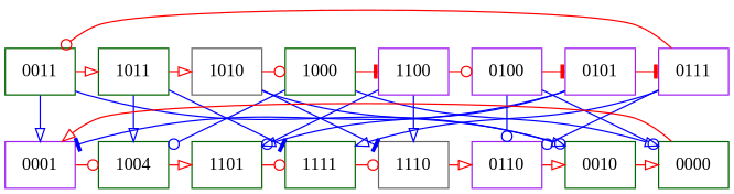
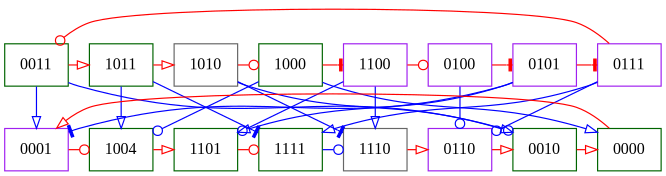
  digraph {
    fontname="Liberation Serif"
    node [color=darkgreen fontname="Liberation Serif" shape=box]
    edge [arrowhead=onormal color=red fontname="Liberation Serif"]
    0011
    0100 [color=purple]
    0101 [color=purple]
    0111 [color=purple]
    1000
    1010 [color=gray40]
    1011
    1100 [color=purple]
    0000
    0001 [color=purple]
    0010
    0110 [color=purple]
    n13 [label=1004]
    1101
    1110 [color=gray40]
    1111
    subgraph sub_1 {
      rank=same
      0011
      0100
      0101
      0111
      1000
      1010
      1011
      1100
    }
    subgraph sub_2 {
      rank=same
      0000
      0001
      0010
      0110
      n13
      1101
      1110
      1111
    }
    0011 -> 1011
    0011 -> 0001 [color=blue]
    0011 -> 0010 [arrowhead=odot color=blue]
    0100 -> 0101 [arrowhead=tee]
-   0100 -> 0000 [arrowhead=odot color=blue]
    0100 -> 0110 [arrowhead=odot color=blue]
    0101 -> 0111 [arrowhead=tee]
    0101 -> 0001 [arrowhead=tee color=blue]
    0101 -> 1101 [color=blue]
    0111 -> 0011 [arrowhead=odot]
    0111 -> 0110 [arrowhead=odot color=blue]
    0111 -> 1111 [color=blue]
    1000 -> 1100 [arrowhead=tee]
    1000 -> 0000 [color=blue]
    1000 -> n13 [arrowhead=odot color=blue]
    1010 -> 1000 [arrowhead=odot]
    1010 -> 0010 [color=blue]
    1010 -> 1110 [arrowhead=tee color=blue]
    1011 -> 1010
    1011 -> n13 [color=blue]
    1011 -> 1111 [arrowhead=tee color=blue]
    1100 -> 0100 [arrowhead=odot]
    1100 -> 1101 [arrowhead=odot color=blue]
    1100 -> 1110 [color=blue]
    0000 -> 0001
    0001 -> n13 [arrowhead=odot]
    0010 -> 0000
    0110 -> 0010
    n13 -> 1101
    1101 -> 1111 [arrowhead=odot]
    1110 -> 0110
-   1111 -> 1110 [arrowhead=odot]
+   1111 -> 1110 [arrowhead=odot color=blue]
  }
